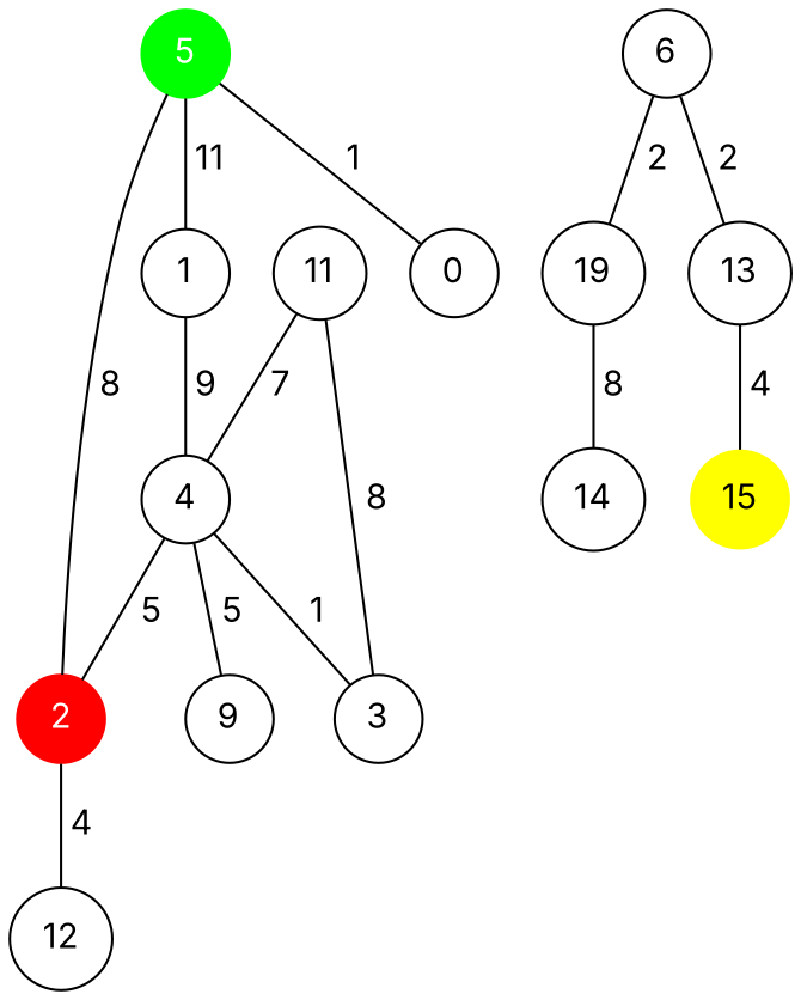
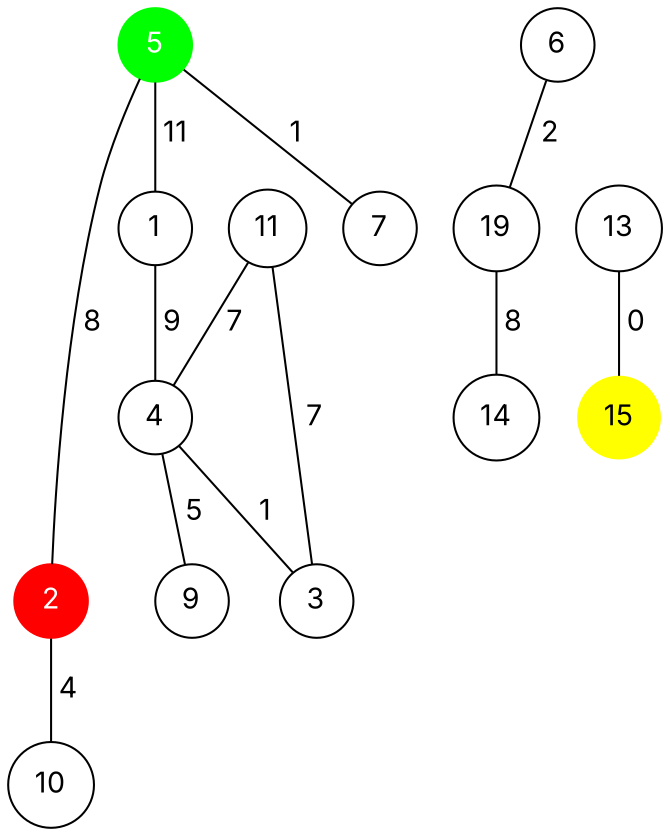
  strict graph {
    fontname=Inter
    node [fontname=Inter shape=circle]
    edge [fontname=Inter weight=5]
    n1 [label=1]
    n2 [label=4]
    n3 [color=red fontcolor=white label=2 style=filled]
    n4 [label=9]
    3
-   n6 [label=12]
+   n6 [label=10]
    n7 [color=green fontcolor=white label=5 style=filled]
-   n8 [label=0]
+   n8 [label=7]
    n9 [label=6]
    n10 [label=19]
    n11 [label=13]
    n12 [label=14]
    n13 [color=yellow label=15 style=filled]
    n14 [label=11]
    n1 -- n2 [label=" 9" weight=9]
-   n2 -- n3 [label=" 5"]
    n2 -- n4 [label=" 5"]
    n2 -- 3 [label=" 1" weight=1]
    n3 -- n6 [label=" 4"]
    n7 -- n1 [label=" 11" weight=11]
    n7 -- n3 [label=" 8" weight=8]
    n7 -- n8 [label=" 1" weight=1]
    n9 -- n10 [label=" 2" weight=2]
-   n9 -- n11 [label=" 2" weight=2]
    n10 -- n12 [label=" 8" weight=8]
-   n11 -- n13 [label=" 4" weight=4]
+   n11 -- n13 [label=" 0" weight=4]
    n14 -- n2 [label=" 7" weight=7]
-   n14 -- 3 [label=" 8" weight=7]
+   n14 -- 3 [label=" 7" weight=7]
  }
